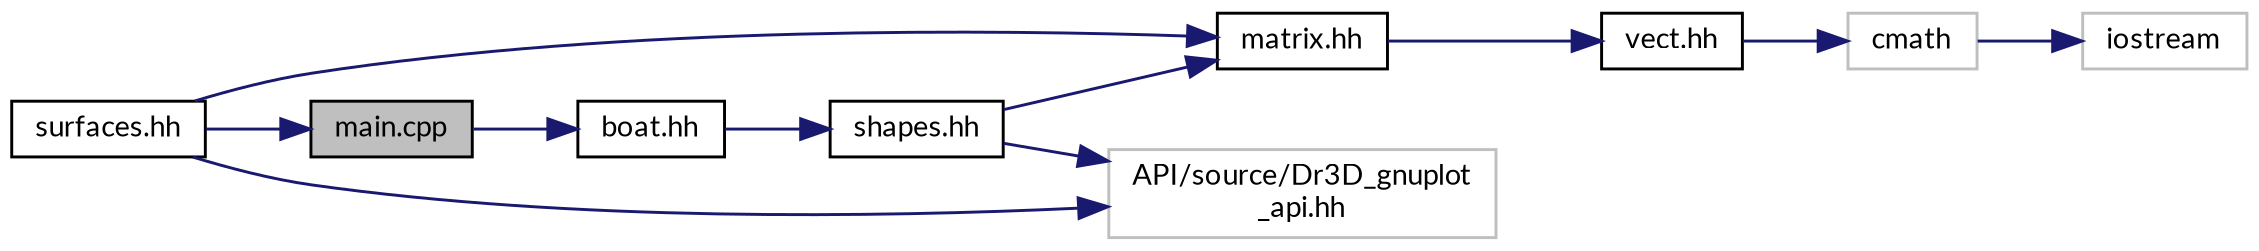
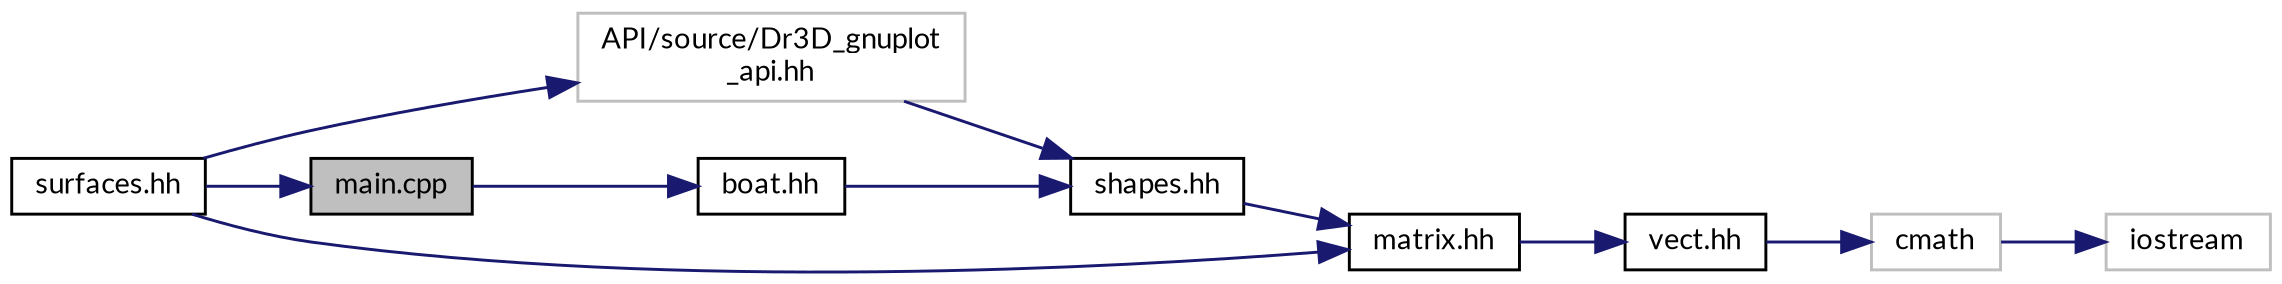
  digraph {
    fontname=Lato
    rankdir=LR
    node [color=black fillcolor=white fontname=Lato fontsize=10 shape=record style=filled]
    edge [color=midnightblue fontname=Lato fontsize=10 labelfontname=Helvetica labelfontsize=10 style=solid]
    n1 [fillcolor=grey75 fontcolor=black height=0.2 label="main.cpp" width=0.4]
    n2 [height=0.2 label="boat.hh" width=0.4]
    n3 [height=0.2 label="shapes.hh" width=0.4]
    n4 [height=0.2 label="surfaces.hh" width=0.4]
    n5 [height=0.2 label="matrix.hh" width=0.4]
    n6 [color=grey75 height=0.2 label="API/source/Dr3D_gnuplot\l_api.hh" width=0.4]
    n7 [height=0.2 label="vect.hh" width=0.4]
    n8 [color=grey75 height=0.2 label=cmath width=0.4]
    n9 [color=grey75 height=0.2 label=iostream width=0.4]
    n1 -> n2
    n2 -> n3
    n3 -> n5
-   n3 -> n6
+   n6 -> n3
    n4 -> n1
    n4 -> n5
    n4 -> n6
    n5 -> n7
    n7 -> n8
    n8 -> n9
  }
